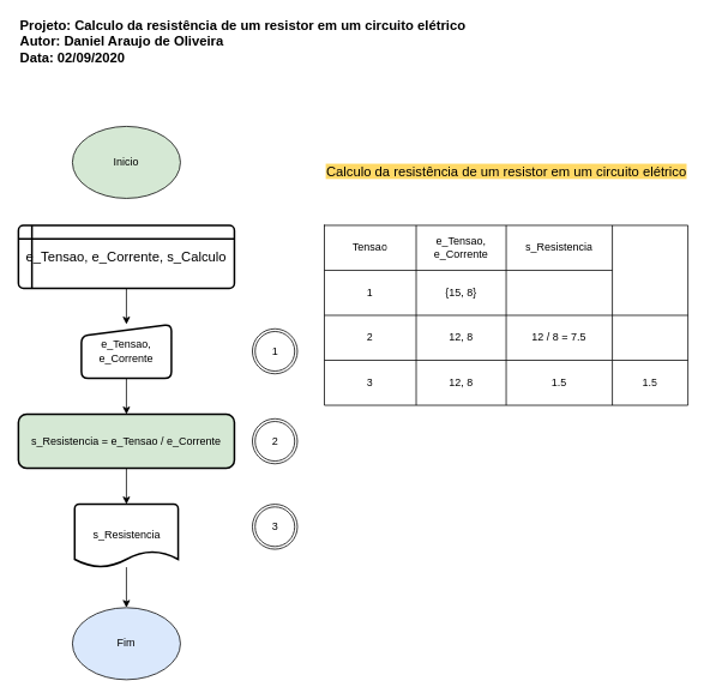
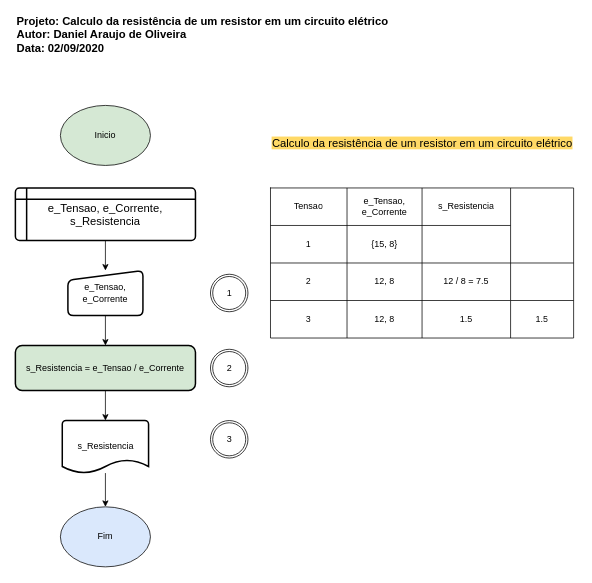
  <mxCell id="0" />
  <mxCell id="1" parent="0" />
  <mxCell id="2" value="Inicio" style="ellipse;whiteSpace=wrap;html=1;fillColor=#d5e8d4;" parent="1" vertex="1"><mxGeometry x="80" y="140" width="120" height="80" as="geometry" /></mxCell>
  <mxCell id="3" value="" style="edgeStyle=orthogonalEdgeStyle;rounded=0;orthogonalLoop=1;jettySize=auto;html=1;" parent="1" source="4" target="10" edge="1"><mxGeometry relative="1" as="geometry" /></mxCell>
  <mxCell id="4" value="e_Tensao, e_Corrente" style="html=1;strokeWidth=2;shape=manualInput;whiteSpace=wrap;rounded=1;size=13;arcSize=15;" parent="1" vertex="1"><mxGeometry x="90" y="360" width="100" height="60" as="geometry" /></mxCell>
  <mxCell id="5" value="" style="edgeStyle=orthogonalEdgeStyle;rounded=0;orthogonalLoop=1;jettySize=auto;html=1;" parent="1" source="6" target="4" edge="1"><mxGeometry relative="1" as="geometry" /></mxCell>
- <mxCell id="6" value="&lt;font style=&quot;font-size: 15px&quot;&gt;e_Tensao, e_Corrente, s_Calculo&lt;/font&gt;" style="shape=internalStorage;whiteSpace=wrap;html=1;dx=15;dy=15;rounded=1;arcSize=8;strokeWidth=2;" parent="1" vertex="1"><mxGeometry x="20" y="250" width="240" height="70" as="geometry" /></mxCell>
+ <mxCell id="6" value="&lt;font style=&quot;font-size: 15px&quot;&gt;e_Tensao, e_Corrente, s_Resistencia&lt;/font&gt;" style="shape=internalStorage;whiteSpace=wrap;html=1;dx=15;dy=15;rounded=1;arcSize=8;strokeWidth=2;" parent="1" vertex="1"><mxGeometry x="20" y="250" width="240" height="70" as="geometry" /></mxCell>
  <mxCell id="7" value="" style="edgeStyle=orthogonalEdgeStyle;rounded=0;orthogonalLoop=1;jettySize=auto;html=1;" parent="1" source="8" target="31" edge="1"><mxGeometry relative="1" as="geometry" /></mxCell>
  <mxCell id="8" value="s_Resistencia" style="strokeWidth=2;html=1;shape=mxgraph.flowchart.document2;whiteSpace=wrap;size=0.25;" parent="1" vertex="1"><mxGeometry x="82.5" y="560" width="115" height="70" as="geometry" /></mxCell>
  <mxCell id="9" value="" style="edgeStyle=orthogonalEdgeStyle;rounded=0;orthogonalLoop=1;jettySize=auto;html=1;" parent="1" source="10" target="8" edge="1"><mxGeometry relative="1" as="geometry" /></mxCell>
  <mxCell id="10" value="s_Resistencia = e_Tensao / e_Corrente" style="rounded=1;whiteSpace=wrap;html=1;strokeWidth=2;fillColor=#d5e8d4;" parent="1" vertex="1"><mxGeometry x="20" y="460" width="240" height="60" as="geometry" /></mxCell>
  <mxCell id="11" value="" style="shape=table;html=1;whiteSpace=wrap;startSize=0;container=1;collapsible=0;childLayout=tableLayout;" parent="1" vertex="1"><mxGeometry x="360" y="250" width="404" height="200" as="geometry" /></mxCell>
  <mxCell id="12" value="" style="shape=partialRectangle;html=1;whiteSpace=wrap;collapsible=0;dropTarget=0;pointerEvents=0;fillColor=none;top=0;left=0;bottom=0;right=0;points=[[0,0.5],[1,0.5]];portConstraint=eastwest;" parent="11" vertex="1"><mxGeometry width="404" height="50" as="geometry" /></mxCell>
  <mxCell id="13" value="Tensao" style="shape=partialRectangle;html=1;whiteSpace=wrap;connectable=0;overflow=hidden;fillColor=none;top=0;left=0;bottom=0;right=0;" parent="12" vertex="1"><mxGeometry width="102" height="50" as="geometry" /></mxCell>
  <mxCell id="14" value="e_Tensao, e_Corrente" style="shape=partialRectangle;html=1;whiteSpace=wrap;connectable=0;overflow=hidden;fillColor=none;top=0;left=0;bottom=0;right=0;" parent="12" vertex="1"><mxGeometry x="102" width="100" height="50" as="geometry" /></mxCell>
  <mxCell id="15" value="s_Resistencia" style="shape=partialRectangle;html=1;whiteSpace=wrap;connectable=0;overflow=hidden;fillColor=none;top=0;left=0;bottom=0;right=0;" parent="12" vertex="1"><mxGeometry x="202" width="118" height="50" as="geometry" /></mxCell>
  <mxCell id="16" value="" style="shape=partialRectangle;html=1;whiteSpace=wrap;collapsible=0;dropTarget=0;pointerEvents=0;fillColor=none;top=0;left=0;bottom=0;right=0;points=[[0,0.5],[1,0.5]];portConstraint=eastwest;" parent="11" vertex="1"><mxGeometry y="50" width="404" height="50" as="geometry" /></mxCell>
  <mxCell id="17" value="1" style="shape=partialRectangle;html=1;whiteSpace=wrap;connectable=0;overflow=hidden;fillColor=none;top=0;left=0;bottom=0;right=0;" parent="16" vertex="1"><mxGeometry width="102" height="50" as="geometry" /></mxCell>
  <mxCell id="18" value="{15, 8}" style="shape=partialRectangle;html=1;whiteSpace=wrap;connectable=0;overflow=hidden;fillColor=none;top=0;left=0;bottom=0;right=0;" parent="16" vertex="1"><mxGeometry x="102" width="100" height="50" as="geometry" /></mxCell>
  <mxCell id="19" value="" style="shape=partialRectangle;html=1;whiteSpace=wrap;connectable=0;overflow=hidden;fillColor=none;top=0;left=0;bottom=0;right=0;" parent="16" vertex="1"><mxGeometry x="202" width="118" height="50" as="geometry" /></mxCell>
  <mxCell id="20" value="" style="shape=partialRectangle;html=1;whiteSpace=wrap;connectable=0;overflow=hidden;fillColor=none;top=0;left=0;bottom=0;right=0;" parent="16" vertex="1"><mxGeometry x="320" width="84" height="50" as="geometry" /></mxCell>
  <mxCell id="21" value="" style="shape=partialRectangle;html=1;whiteSpace=wrap;collapsible=0;dropTarget=0;pointerEvents=0;fillColor=none;top=0;left=0;bottom=0;right=0;points=[[0,0.5],[1,0.5]];portConstraint=eastwest;" parent="11" vertex="1"><mxGeometry y="100" width="404" height="50" as="geometry" /></mxCell>
  <mxCell id="22" value="2" style="shape=partialRectangle;html=1;whiteSpace=wrap;connectable=0;overflow=hidden;fillColor=none;top=0;left=0;bottom=0;right=0;" parent="21" vertex="1"><mxGeometry width="102" height="50" as="geometry" /></mxCell>
  <mxCell id="23" value="12, 8" style="shape=partialRectangle;html=1;whiteSpace=wrap;connectable=0;overflow=hidden;fillColor=none;top=0;left=0;bottom=0;right=0;" parent="21" vertex="1"><mxGeometry x="102" width="100" height="50" as="geometry" /></mxCell>
  <mxCell id="24" value="12 / 8 = 7.5" style="shape=partialRectangle;html=1;whiteSpace=wrap;connectable=0;overflow=hidden;fillColor=none;top=0;left=0;bottom=0;right=0;" parent="21" vertex="1"><mxGeometry x="202" width="118" height="50" as="geometry" /></mxCell>
  <mxCell id="25" value="" style="shape=partialRectangle;html=1;whiteSpace=wrap;connectable=0;overflow=hidden;fillColor=none;top=0;left=0;bottom=0;right=0;" parent="21" vertex="1"><mxGeometry x="320" width="84" height="50" as="geometry" /></mxCell>
  <mxCell id="26" value="" style="shape=partialRectangle;html=1;whiteSpace=wrap;collapsible=0;dropTarget=0;pointerEvents=0;fillColor=none;top=0;left=0;bottom=0;right=0;points=[[0,0.5],[1,0.5]];portConstraint=eastwest;" parent="11" vertex="1"><mxGeometry y="150" width="404" height="50" as="geometry" /></mxCell>
  <mxCell id="27" value="3" style="shape=partialRectangle;html=1;whiteSpace=wrap;connectable=0;overflow=hidden;fillColor=none;top=0;left=0;bottom=0;right=0;" parent="26" vertex="1"><mxGeometry width="102" height="50" as="geometry" /></mxCell>
  <mxCell id="28" value="12, 8" style="shape=partialRectangle;html=1;whiteSpace=wrap;connectable=0;overflow=hidden;fillColor=none;top=0;left=0;bottom=0;right=0;" parent="26" vertex="1"><mxGeometry x="102" width="100" height="50" as="geometry" /></mxCell>
  <mxCell id="29" value="1.5" style="shape=partialRectangle;html=1;whiteSpace=wrap;connectable=0;overflow=hidden;fillColor=none;top=0;left=0;bottom=0;right=0;" parent="26" vertex="1"><mxGeometry x="202" width="118" height="50" as="geometry" /></mxCell>
  <mxCell id="30" value="1.5" style="shape=partialRectangle;html=1;whiteSpace=wrap;connectable=0;overflow=hidden;fillColor=none;top=0;left=0;bottom=0;right=0;" parent="26" vertex="1"><mxGeometry x="320" width="84" height="50" as="geometry" /></mxCell>
  <mxCell id="31" value="Fim" style="ellipse;whiteSpace=wrap;html=1;fillColor=#dae8fc;" parent="1" vertex="1"><mxGeometry x="80" y="675" width="120" height="80" as="geometry" /></mxCell>
  <mxCell id="32" value="" style="shape=mxgraph.bpmn.shape;html=1;verticalLabelPosition=bottom;labelBackgroundColor=#ffffff;verticalAlign=top;align=center;perimeter=ellipsePerimeter;outlineConnect=0;outline=throwing;symbol=general;strokeWidth=1;" parent="1" vertex="1"><mxGeometry x="280" y="365" width="50" height="50" as="geometry" /></mxCell>
  <mxCell id="33" value="" style="shape=mxgraph.bpmn.shape;html=1;verticalLabelPosition=bottom;labelBackgroundColor=#ffffff;verticalAlign=top;align=center;perimeter=ellipsePerimeter;outlineConnect=0;outline=throwing;symbol=general;strokeWidth=1;" parent="1" vertex="1"><mxGeometry x="280" y="465" width="50" height="50" as="geometry" /></mxCell>
  <mxCell id="34" value="" style="shape=mxgraph.bpmn.shape;html=1;verticalLabelPosition=bottom;labelBackgroundColor=#ffffff;verticalAlign=top;align=center;perimeter=ellipsePerimeter;outlineConnect=0;outline=throwing;symbol=general;strokeWidth=1;" parent="1" vertex="1"><mxGeometry x="280" y="560" width="50" height="50" as="geometry" /></mxCell>
  <mxCell id="35" value="1" style="text;html=1;resizable=0;autosize=1;align=center;verticalAlign=middle;points=[];fillColor=none;strokeColor=none;rounded=0;" parent="1" vertex="1"><mxGeometry x="295" y="380" width="20" height="20" as="geometry" /></mxCell>
  <mxCell id="36" value="2" style="text;html=1;resizable=0;autosize=1;align=center;verticalAlign=middle;points=[];fillColor=none;strokeColor=none;rounded=0;" parent="1" vertex="1"><mxGeometry x="295" y="480" width="20" height="20" as="geometry" /></mxCell>
  <mxCell id="37" value="3" style="text;html=1;resizable=0;autosize=1;align=center;verticalAlign=middle;points=[];fillColor=none;strokeColor=none;rounded=0;" parent="1" vertex="1"><mxGeometry x="295" y="575" width="20" height="20" as="geometry" /></mxCell>
  <mxCell id="38" value="&lt;span style=&quot;background-color: rgb(255 , 217 , 102) ; font-size: 15px&quot;&gt;Calculo da resistência de um resistor em um circuito elétrico&lt;/span&gt;" style="text;html=1;resizable=0;autosize=1;align=center;verticalAlign=middle;points=[];fillColor=none;strokeColor=none;rounded=0;fontSize=15;" parent="1" vertex="1"><mxGeometry x="357" y="180" width="410" height="20" as="geometry" /></mxCell>
  <mxCell id="39" value="&lt;b style=&quot;font-size: 15px&quot;&gt;Projeto: Calculo da resistência de um resistor em um circuito elétrico&lt;br&gt;Autor: Daniel Araujo de Oliveira&lt;br&gt;Data: 02/09/2020&lt;/b&gt;" style="text;html=1;resizable=0;autosize=1;align=left;verticalAlign=middle;points=[];fillColor=none;strokeColor=none;rounded=0;" vertex="1" parent="1"><mxGeometry x="20" y="20" width="500" height="50" as="geometry" /></mxCell>
